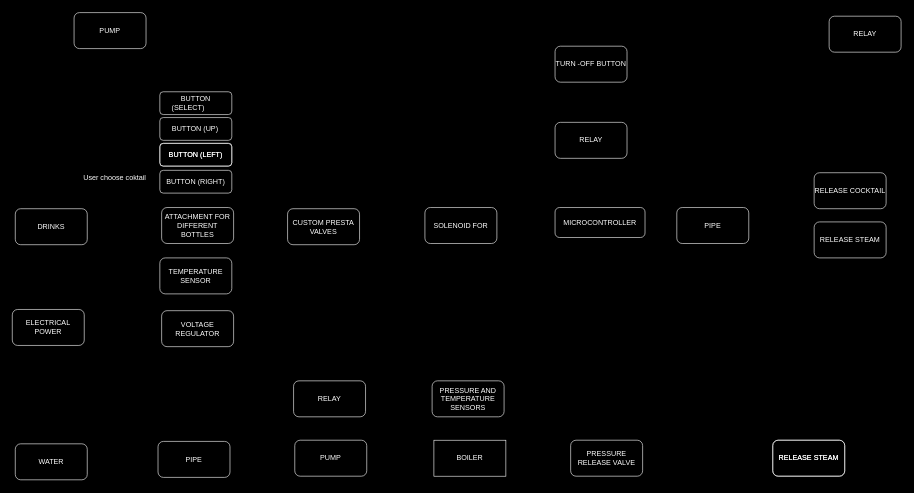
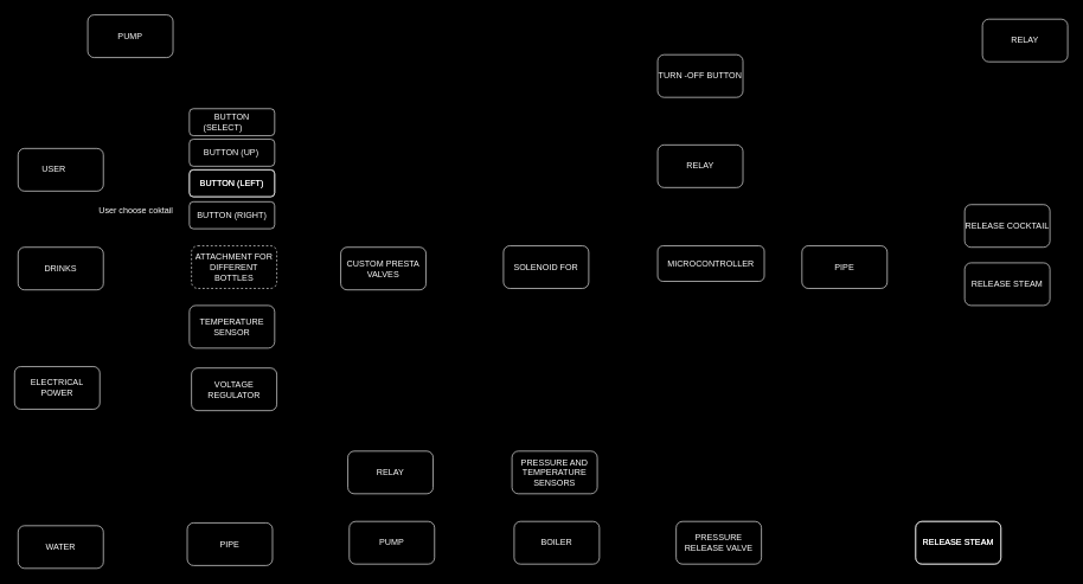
  <mxCell id="0" />
  <mxCell id="1" parent="0" />
  <mxCell id="2" value="" style="rounded=1;whiteSpace=wrap;html=1;fillColor=none;" vertex="1" parent="1"><mxGeometry x="81" y="33" width="120" height="60" as="geometry" /></mxCell>
  <mxCell id="3" value="" style="rounded=1;whiteSpace=wrap;html=1;fillColor=none;" vertex="1" parent="1"><mxGeometry x="155" y="47" width="120" height="60" as="geometry" /></mxCell>
+ <mxCell id="4" value="USER&lt;span style=&quot;white-space: pre;&quot;&gt;&#09;&lt;/span&gt;&lt;br&gt;" style="rounded=1;html=1;strokeColor=#FFFFFF;align=center;verticalAlign=middle;fontFamily=Helvetica;fontSize=12;fontColor=#FFFFFF;fillColor=none;" vertex="1" parent="1"><mxGeometry x="25" y="208" width="120" height="60" as="geometry" /></mxCell>
  <mxCell id="5" value="BUTTON (SELECT)&lt;span style=&quot;white-space: pre;&quot;&gt;&#09;&lt;/span&gt;" style="rounded=1;html=1;strokeColor=#FFFFFF;align=center;verticalAlign=middle;fontFamily=Helvetica;fontSize=12;fontColor=#FFFFFF;fillColor=none;whiteSpace=wrap;" vertex="1" parent="1"><mxGeometry x="266" y="152" width="120" height="38" as="geometry" /></mxCell>
  <mxCell id="6" value="BUTTON (LEFT)" style="rounded=1;strokeColor=#FFFFFF;align=center;verticalAlign=middle;fontFamily=Helvetica;fontSize=12;fontColor=#FFFFFF;fillColor=none;" vertex="1" parent="1"><mxGeometry x="266" y="238" width="120" height="38" as="geometry" /></mxCell>
  <mxCell id="7" value="BUTTON (UP)&lt;span style=&quot;white-space: pre;&quot;&gt;&#09;&lt;/span&gt;" style="rounded=1;html=1;strokeColor=#FFFFFF;align=center;verticalAlign=middle;fontFamily=Helvetica;fontSize=12;fontColor=#FFFFFF;fillColor=none;" vertex="1" parent="1"><mxGeometry x="266" y="195" width="120" height="38" as="geometry" /></mxCell>
  <mxCell id="8" value="BUTTON (LEFT)" style="rounded=1;strokeColor=#FFFFFF;align=center;verticalAlign=middle;fontFamily=Helvetica;fontSize=12;fontColor=#FFFFFF;fillColor=none;" vertex="1" parent="1"><mxGeometry x="266" y="238" width="120" height="38" as="geometry" /></mxCell>
  <mxCell id="9" value="BUTTON (RIGHT)" style="rounded=1;strokeColor=#FFFFFF;align=center;verticalAlign=middle;fontFamily=Helvetica;fontSize=12;fontColor=#FFFFFF;fillColor=none;" vertex="1" parent="1"><mxGeometry x="266" y="283" width="120" height="38" as="geometry" /></mxCell>
  <mxCell id="10" value="User choose coktail&#10;" style="text;strokeColor=none;fillColor=none;align=center;verticalAlign=middle;rounded=0;fontSize=12;fontFamily=Helvetica;fontColor=#FFFFFF;" vertex="1" parent="1"><mxGeometry x="161" y="287" width="60" height="30" as="geometry" /></mxCell>
  <mxCell id="11" value="DRINKS&lt;br&gt;" style="rounded=1;whiteSpace=wrap;html=1;align=center;verticalAlign=middle;fontFamily=Helvetica;fontSize=12;fontColor=#FFFFFF;fillColor=none;gradientColor=none;strokeColor=#FFFFFF;" vertex="1" parent="1"><mxGeometry x="25" y="347" width="120" height="60" as="geometry" /></mxCell>
  <mxCell id="12" value="SOLENOID FOR" style="rounded=1;whiteSpace=wrap;html=1;align=center;verticalAlign=middle;fontFamily=Helvetica;fontSize=12;fontColor=#FFFFFF;fillColor=none;gradientColor=none;strokeColor=#FFFFFF;" vertex="1" parent="1"><mxGeometry x="708" y="345" width="120" height="60" as="geometry" /></mxCell>
  <mxCell id="13" value="CUSTOM PRESTA VALVES" style="rounded=1;whiteSpace=wrap;html=1;align=center;verticalAlign=middle;fontFamily=Helvetica;fontSize=12;fontColor=#FFFFFF;fillColor=none;gradientColor=none;strokeColor=#FFFFFF;" vertex="1" parent="1"><mxGeometry x="479" y="347" width="120" height="60" as="geometry" /></mxCell>
- <mxCell id="14" value="ATTACHMENT FOR DIFFERENT BOTTLES" style="rounded=1;whiteSpace=wrap;html=1;align=center;verticalAlign=middle;fontFamily=Helvetica;fontSize=12;fontColor=#FFFFFF;fillColor=none;gradientColor=none;strokeColor=#FFFFFF;" vertex="1" parent="1"><mxGeometry x="269" y="345" width="120" height="60" as="geometry" /></mxCell>
+ <mxCell id="14" value="ATTACHMENT FOR DIFFERENT BOTTLES" style="rounded=1;whiteSpace=wrap;html=1;align=center;verticalAlign=middle;fontFamily=Helvetica;fontSize=12;fontColor=#FFFFFF;fillColor=none;gradientColor=none;strokeColor=#FFFFFF;dashed=1;" vertex="1" parent="1"><mxGeometry x="269" y="345" width="120" height="60" as="geometry" /></mxCell>
  <mxCell id="15" value="PUMP" style="rounded=1;whiteSpace=wrap;html=1;align=center;verticalAlign=middle;fontFamily=Helvetica;fontSize=12;fontColor=#FFFFFF;fillColor=none;gradientColor=none;strokeColor=#FFFFFF;" vertex="1" parent="1"><mxGeometry x="123" y="20" width="120" height="60" as="geometry" /></mxCell>
  <mxCell id="16" value="PIPE" style="rounded=1;whiteSpace=wrap;html=1;align=center;verticalAlign=middle;fontFamily=Helvetica;fontSize=12;fontColor=#FFFFFF;fillColor=none;gradientColor=none;strokeColor=#FFFFFF;" vertex="1" parent="1"><mxGeometry x="263" y="735" width="120" height="60" as="geometry" /></mxCell>
  <mxCell id="17" value="RELEASE STEAM" style="rounded=1;whiteSpace=wrap;html=1;align=center;verticalAlign=middle;fontFamily=Helvetica;fontSize=12;fontColor=#FFFFFF;fillColor=none;gradientColor=none;strokeColor=#FFFFFF;" vertex="1" parent="1"><mxGeometry x="1288" y="733" width="120" height="60" as="geometry" /></mxCell>
  <mxCell id="18" value="PIPE" style="rounded=1;whiteSpace=wrap;html=1;align=center;verticalAlign=middle;fontFamily=Helvetica;fontSize=12;fontColor=#FFFFFF;fillColor=none;gradientColor=none;strokeColor=#FFFFFF;" vertex="1" parent="1"><mxGeometry x="1128" y="345" width="120" height="60" as="geometry" /></mxCell>
  <mxCell id="19" value="RELEASE COCKTAIL" style="rounded=1;whiteSpace=wrap;html=1;align=center;verticalAlign=middle;fontFamily=Helvetica;fontSize=12;fontColor=#FFFFFF;fillColor=none;gradientColor=none;strokeColor=#FFFFFF;" vertex="1" parent="1"><mxGeometry x="1357" y="287" width="120" height="60" as="geometry" /></mxCell>
  <mxCell id="20" value="VOLTAGE REGULATOR" style="rounded=1;whiteSpace=wrap;html=1;align=center;verticalAlign=middle;fontFamily=Helvetica;fontSize=12;fontColor=#FFFFFF;fillColor=none;gradientColor=none;strokeColor=#FFFFFF;" vertex="1" parent="1"><mxGeometry x="269" y="517" width="120" height="60" as="geometry" /></mxCell>
  <mxCell id="21" value="RELEASE STEAM" style="rounded=1;whiteSpace=wrap;html=1;align=center;verticalAlign=middle;fontFamily=Helvetica;fontSize=12;fontColor=#FFFFFF;fillColor=none;gradientColor=none;strokeColor=#FFFFFF;" vertex="1" parent="1"><mxGeometry x="1357" y="369" width="120" height="60" as="geometry" /></mxCell>
  <mxCell id="22" value="PRESSURE AND TEMPERATURE SENSORS" style="rounded=1;whiteSpace=wrap;html=1;align=center;verticalAlign=middle;fontFamily=Helvetica;fontSize=12;fontColor=#FFFFFF;fillColor=none;gradientColor=none;strokeColor=#FFFFFF;" vertex="1" parent="1"><mxGeometry x="720" y="634" width="120" height="60" as="geometry" /></mxCell>
- <mxCell id="23" value="BOILER" style="whiteSpace=wrap;html=1;align=center;verticalAlign=middle;fontFamily=Helvetica;fontSize=12;fontColor=#FFFFFF;fillColor=none;gradientColor=none;strokeColor=#FFFFFF;rounded=0;" vertex="1" parent="1"><mxGeometry x="723" y="733" width="120" height="60" as="geometry" /></mxCell>
+ <mxCell id="23" value="BOILER" style="rounded=1;whiteSpace=wrap;html=1;align=center;verticalAlign=middle;fontFamily=Helvetica;fontSize=12;fontColor=#FFFFFF;fillColor=none;gradientColor=none;strokeColor=#FFFFFF;" vertex="1" parent="1"><mxGeometry x="723" y="733" width="120" height="60" as="geometry" /></mxCell>
  <mxCell id="24" value="TEMPERATURE SENSOR" style="rounded=1;whiteSpace=wrap;html=1;align=center;verticalAlign=middle;fontFamily=Helvetica;fontSize=12;fontColor=#FFFFFF;fillColor=none;gradientColor=none;strokeColor=#FFFFFF;" vertex="1" parent="1"><mxGeometry x="266" y="429" width="120" height="60" as="geometry" /></mxCell>
  <mxCell id="25" value="ELECTRICAL POWER" style="rounded=1;whiteSpace=wrap;html=1;align=center;verticalAlign=middle;fontFamily=Helvetica;fontSize=12;fontColor=#FFFFFF;fillColor=none;gradientColor=none;strokeColor=#FFFFFF;" vertex="1" parent="1"><mxGeometry x="20" y="515" width="120" height="60" as="geometry" /></mxCell>
  <mxCell id="26" value="WATER" style="rounded=1;whiteSpace=wrap;html=1;align=center;verticalAlign=middle;fontFamily=Helvetica;fontSize=12;fontColor=#FFFFFF;fillColor=none;gradientColor=none;strokeColor=#FFFFFF;" vertex="1" parent="1"><mxGeometry x="25" y="739" width="120" height="60" as="geometry" /></mxCell>
  <mxCell id="27" value="RELAY" style="rounded=1;whiteSpace=wrap;html=1;align=center;verticalAlign=middle;fontFamily=Helvetica;fontSize=12;fontColor=#FFFFFF;fillColor=none;gradientColor=none;strokeColor=#FFFFFF;" vertex="1" parent="1"><mxGeometry x="489" y="634" width="120" height="60" as="geometry" /></mxCell>
  <mxCell id="28" value="RELAY" style="rounded=1;whiteSpace=wrap;html=1;align=center;verticalAlign=middle;fontFamily=Helvetica;fontSize=12;fontColor=#FFFFFF;fillColor=none;gradientColor=none;strokeColor=#FFFFFF;" vertex="1" parent="1"><mxGeometry x="925" y="203" width="120" height="60" as="geometry" /></mxCell>
  <mxCell id="29" value="RELAY" style="rounded=1;whiteSpace=wrap;html=1;align=center;verticalAlign=middle;fontFamily=Helvetica;fontSize=12;fontColor=#FFFFFF;fillColor=none;gradientColor=none;strokeColor=#FFFFFF;" vertex="1" parent="1"><mxGeometry x="1382" y="26" width="120" height="60" as="geometry" /></mxCell>
  <mxCell id="30" value="RELEASE STEAM" style="rounded=1;whiteSpace=wrap;html=1;align=center;verticalAlign=middle;fontFamily=Helvetica;fontSize=12;fontColor=#FFFFFF;fillColor=none;gradientColor=none;strokeColor=#FFFFFF;" vertex="1" parent="1"><mxGeometry x="1288" y="733" width="120" height="60" as="geometry" /></mxCell>
  <mxCell id="31" value="MICROCONTROLLER" style="rounded=1;whiteSpace=wrap;html=1;align=center;verticalAlign=middle;fontFamily=Helvetica;fontSize=12;fontColor=#FFFFFF;fillColor=none;gradientColor=none;strokeColor=#FFFFFF;" vertex="1" parent="1"><mxGeometry x="925" y="345" width="150" height="50" as="geometry" /></mxCell>
  <mxCell id="32" value="PUMP" style="rounded=1;whiteSpace=wrap;html=1;align=center;verticalAlign=middle;fontFamily=Helvetica;fontSize=12;fontColor=#FFFFFF;fillColor=none;gradientColor=none;strokeColor=#FFFFFF;" vertex="1" parent="1"><mxGeometry x="491" y="733" width="120" height="60" as="geometry" /></mxCell>
  <mxCell id="33" value="TURN -OFF BUTTON" style="rounded=1;whiteSpace=wrap;html=1;align=center;verticalAlign=middle;fontFamily=Helvetica;fontSize=12;fontColor=#FFFFFF;fillColor=none;gradientColor=none;strokeColor=#FFFFFF;" vertex="1" parent="1"><mxGeometry x="925" y="76" width="120" height="60" as="geometry" /></mxCell>
  <mxCell id="34" value="PRESSURE RELEASE VALVE" style="rounded=1;whiteSpace=wrap;html=1;align=center;verticalAlign=middle;fontFamily=Helvetica;fontSize=12;fontColor=#FFFFFF;fillColor=none;gradientColor=none;strokeColor=#FFFFFF;" vertex="1" parent="1"><mxGeometry x="951" y="733" width="120" height="60" as="geometry" /></mxCell>
